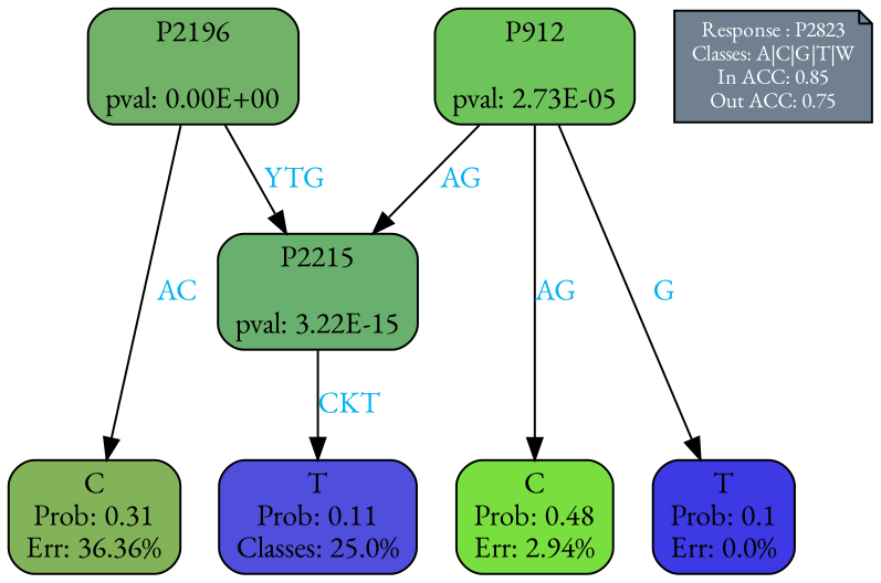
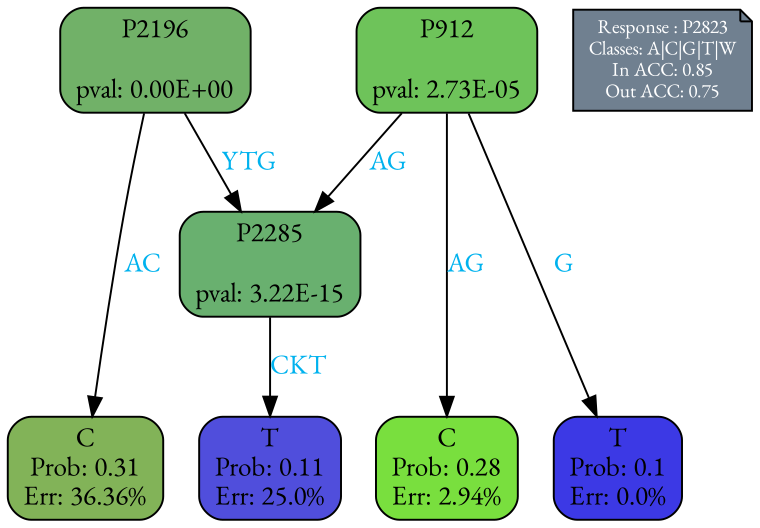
  digraph {
    fontname="EB Garamond"
    ranksep=equally
    splines=polylines
    node [color=black fontname="EB Garamond" shape=box style="filled, rounded"]
    edge [fontcolor=deepskyblue2 fontname="EB Garamond"]
    n1 [fillcolor="#82b358" label="C\nProb: 0.31\nErr: 36.36%"]
-   n2 [fillcolor="#79df3e" label="C\nProb: 0.48\nErr: 2.94%"]
+   n2 [fillcolor="#79df3e" label="C\nProb: 0.28\nErr: 2.94%"]
    n3 [fillcolor="#3c39e5" label="T\nProb: 0.1\nErr: 0.0%"]
-   n4 [fillcolor="#504edc" label="T\nProb: 0.11\nClasses: 25.0%"]
+   n4 [fillcolor="#504edc" label="T\nProb: 0.11\nErr: 25.0%"]
    n5 [align=left fillcolor=slategray fontcolor=white fontsize=10 label="Response : P2823\nClasses: A|C|G|T|W\nIn ACC: 0.85\nOut ACC: 0.75\n" shape=note style=filled]
    n6 [fillcolor="#71b168" label="P2196\n\npval: 0.00E+00"]
-   n7 [fillcolor="#69b06f" label="P2215\n\npval: 3.22E-15"]
+   n7 [fillcolor="#69b06f" label="P2285\n\npval: 3.22E-15"]
    n8 [fillcolor="#6ec35a" label="P912\n\npval: 2.73E-05"]
    subgraph sub_1 {
      rank=same
      n1
      n2
      n3
      n4
    }
    subgraph sub_2 {
      rank=same
      n5
      n6
    }
    n6 -> n1 [label=AC]
    n6 -> n7 [label=YTG]
    n7 -> n4 [label=CKT]
    n8 -> n2 [label=AG]
    n8 -> n3 [label=G]
    n8 -> n7 [label=AG]
  }
